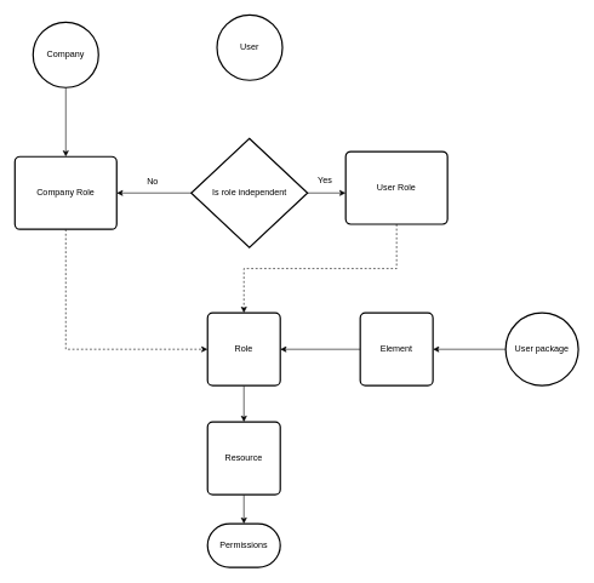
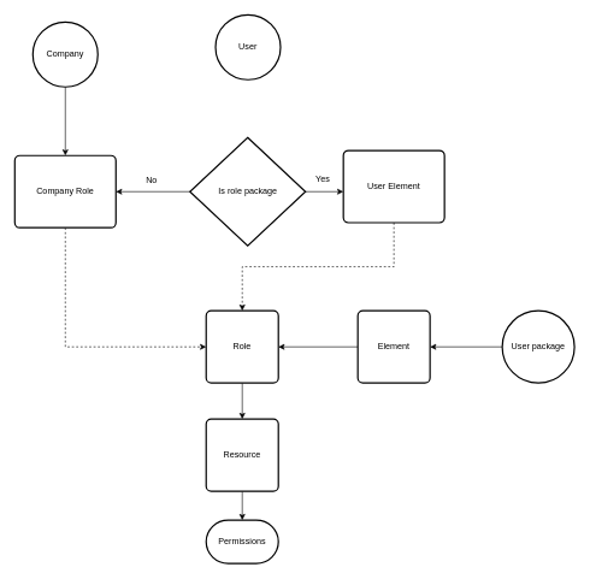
  <mxCell id="0" />
  <mxCell id="1" parent="0" />
  <mxCell id="2" value="User" style="strokeWidth=2;html=1;shape=mxgraph.flowchart.start_2;whiteSpace=wrap;" vertex="1" parent="1"><mxGeometry x="298" y="20" width="90" height="90" as="geometry" /></mxCell>
  <mxCell id="3" value="Permissions" style="strokeWidth=2;html=1;shape=mxgraph.flowchart.terminator;whiteSpace=wrap;" vertex="1" parent="1"><mxGeometry x="285" y="720" width="100" height="60" as="geometry" /></mxCell>
  <mxCell id="4" style="edgeStyle=orthogonalEdgeStyle;rounded=0;orthogonalLoop=1;jettySize=auto;html=1;exitX=1;exitY=0.5;exitDx=0;exitDy=0;exitPerimeter=0;entryX=0;entryY=0.57;entryDx=0;entryDy=0;entryPerimeter=0;" edge="1" parent="1" source="6" target="12"><mxGeometry relative="1" as="geometry" /></mxCell>
  <mxCell id="5" style="edgeStyle=orthogonalEdgeStyle;rounded=0;orthogonalLoop=1;jettySize=auto;html=1;exitX=0;exitY=0.5;exitDx=0;exitDy=0;exitPerimeter=0;entryX=1;entryY=0.5;entryDx=0;entryDy=0;" edge="1" parent="1" source="6" target="10"><mxGeometry relative="1" as="geometry" /></mxCell>
- <mxCell id="6" value="Is role independent" style="strokeWidth=2;html=1;shape=mxgraph.flowchart.decision;whiteSpace=wrap;" vertex="1" parent="1"><mxGeometry x="262.5" y="190" width="160" height="150" as="geometry" /></mxCell>
+ <mxCell id="6" value="Is role package" style="strokeWidth=2;html=1;shape=mxgraph.flowchart.decision;whiteSpace=wrap;" vertex="1" parent="1"><mxGeometry x="262.5" y="190" width="160" height="150" as="geometry" /></mxCell>
  <mxCell id="7" style="edgeStyle=orthogonalEdgeStyle;rounded=0;orthogonalLoop=1;jettySize=auto;html=1;exitX=0.5;exitY=1;exitDx=0;exitDy=0;exitPerimeter=0;entryX=0.5;entryY=0;entryDx=0;entryDy=0;" edge="1" parent="1" source="8" target="10"><mxGeometry relative="1" as="geometry" /></mxCell>
  <mxCell id="8" value="Company" style="strokeWidth=2;html=1;shape=mxgraph.flowchart.start_2;whiteSpace=wrap;" vertex="1" parent="1"><mxGeometry x="45" y="30" width="90" height="90" as="geometry" /></mxCell>
  <mxCell id="9" style="edgeStyle=orthogonalEdgeStyle;rounded=0;orthogonalLoop=1;jettySize=auto;html=1;exitX=0.5;exitY=1;exitDx=0;exitDy=0;entryX=0;entryY=0.5;entryDx=0;entryDy=0;dashed=1;" edge="1" parent="1" source="10" target="18"><mxGeometry relative="1" as="geometry" /></mxCell>
  <mxCell id="10" value="Company Role" style="rounded=1;whiteSpace=wrap;html=1;absoluteArcSize=1;arcSize=14;strokeWidth=2;" vertex="1" parent="1"><mxGeometry x="20" y="215" width="140" height="100" as="geometry" /></mxCell>
  <mxCell id="11" style="edgeStyle=orthogonalEdgeStyle;rounded=0;orthogonalLoop=1;jettySize=auto;html=1;exitX=0.5;exitY=1;exitDx=0;exitDy=0;entryX=0.5;entryY=0;entryDx=0;entryDy=0;dashed=1;" edge="1" parent="1" source="12" target="18"><mxGeometry relative="1" as="geometry" /></mxCell>
- <mxCell id="12" value="User Role" style="rounded=1;whiteSpace=wrap;html=1;absoluteArcSize=1;arcSize=14;strokeWidth=2;" vertex="1" parent="1"><mxGeometry x="475" y="208" width="140" height="100" as="geometry" /></mxCell>
+ <mxCell id="12" value="User Element" style="rounded=1;whiteSpace=wrap;html=1;absoluteArcSize=1;arcSize=14;strokeWidth=2;" vertex="1" parent="1"><mxGeometry x="475" y="208" width="140" height="100" as="geometry" /></mxCell>
  <mxCell id="13" value="Yes" style="text;html=1;resizable=0;points=[];autosize=1;align=left;verticalAlign=top;spacingTop=-4;" vertex="1" parent="1"><mxGeometry x="435" y="238" width="40" height="20" as="geometry" /></mxCell>
  <mxCell id="14" value="No" style="text;html=1;resizable=0;points=[];autosize=1;align=left;verticalAlign=top;spacingTop=-4;" vertex="1" parent="1"><mxGeometry x="200" y="240" width="30" height="20" as="geometry" /></mxCell>
  <mxCell id="15" style="edgeStyle=orthogonalEdgeStyle;rounded=0;orthogonalLoop=1;jettySize=auto;html=1;exitX=0;exitY=0.5;exitDx=0;exitDy=0;" edge="1" parent="1" source="16" target="22"><mxGeometry relative="1" as="geometry" /></mxCell>
  <mxCell id="16" value="User package" style="ellipse;whiteSpace=wrap;html=1;absoluteArcSize=1;arcSize=14;strokeWidth=2;" vertex="1" parent="1"><mxGeometry x="695" y="430" width="100" height="100" as="geometry" /></mxCell>
  <mxCell id="17" style="edgeStyle=orthogonalEdgeStyle;rounded=0;orthogonalLoop=1;jettySize=auto;html=1;exitX=0.5;exitY=1;exitDx=0;exitDy=0;entryX=0.5;entryY=0;entryDx=0;entryDy=0;" edge="1" parent="1" source="18" target="20"><mxGeometry relative="1" as="geometry" /></mxCell>
  <mxCell id="18" value="Role" style="rounded=1;whiteSpace=wrap;html=1;absoluteArcSize=1;arcSize=14;strokeWidth=2;" vertex="1" parent="1"><mxGeometry x="285" y="430" width="100" height="100" as="geometry" /></mxCell>
  <mxCell id="19" style="edgeStyle=orthogonalEdgeStyle;rounded=0;orthogonalLoop=1;jettySize=auto;html=1;exitX=0.5;exitY=1;exitDx=0;exitDy=0;entryX=0.5;entryY=0;entryDx=0;entryDy=0;entryPerimeter=0;" edge="1" parent="1" source="20" target="3"><mxGeometry relative="1" as="geometry" /></mxCell>
  <mxCell id="20" value="Resource" style="rounded=1;whiteSpace=wrap;html=1;absoluteArcSize=1;arcSize=14;strokeWidth=2;" vertex="1" parent="1"><mxGeometry x="285" y="580" width="100" height="100" as="geometry" /></mxCell>
  <mxCell id="21" style="edgeStyle=orthogonalEdgeStyle;rounded=0;orthogonalLoop=1;jettySize=auto;html=1;exitX=0;exitY=0.5;exitDx=0;exitDy=0;" edge="1" parent="1" source="22" target="18"><mxGeometry relative="1" as="geometry" /></mxCell>
  <mxCell id="22" value="Element" style="rounded=1;whiteSpace=wrap;html=1;absoluteArcSize=1;arcSize=14;strokeWidth=2;" vertex="1" parent="1"><mxGeometry x="495" y="430" width="100" height="100" as="geometry" /></mxCell>
